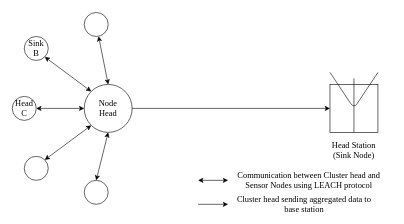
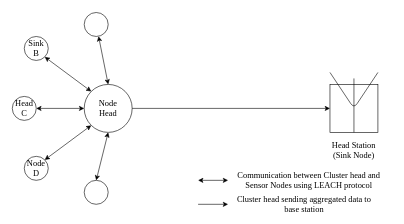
  <mxCell id="0" />
  <mxCell id="1" parent="0" />
  <mxCell id="2" value="" style="ellipse;whiteSpace=wrap;html=1;aspect=fixed;fontFamily=Times New Roman;fontSize=14;" parent="1" vertex="1"><mxGeometry x="140" y="140" width="80" height="80" as="geometry" /></mxCell>
  <mxCell id="3" value="&lt;font style=&quot;font-size: 14px;&quot;&gt;Node Head&lt;/font&gt;" style="text;html=1;strokeColor=none;fillColor=none;align=center;verticalAlign=middle;whiteSpace=wrap;rounded=0;fontFamily=Times New Roman;fontSize=14;" parent="1" vertex="1"><mxGeometry x="160" y="170" width="40" height="20" as="geometry" /></mxCell>
  <mxCell id="4" value="" style="ellipse;whiteSpace=wrap;html=1;aspect=fixed;fontFamily=Times New Roman;fontSize=14;" parent="1" vertex="1"><mxGeometry x="140" y="20" width="40" height="40" as="geometry" /></mxCell>
  <mxCell id="5" value="" style="ellipse;whiteSpace=wrap;html=1;aspect=fixed;fontFamily=Times New Roman;fontSize=14;" parent="1" vertex="1"><mxGeometry x="20" y="160" width="40" height="40" as="geometry" /></mxCell>
  <mxCell id="6" value="" style="ellipse;whiteSpace=wrap;html=1;aspect=fixed;fontFamily=Times New Roman;fontSize=14;" parent="1" vertex="1"><mxGeometry x="40" y="260" width="40" height="40" as="geometry" /></mxCell>
  <mxCell id="7" value="" style="ellipse;whiteSpace=wrap;html=1;aspect=fixed;fontFamily=Times New Roman;fontSize=14;" parent="1" vertex="1"><mxGeometry x="140" y="300" width="40" height="40" as="geometry" /></mxCell>
  <mxCell id="8" value="" style="ellipse;whiteSpace=wrap;html=1;aspect=fixed;fontFamily=Times New Roman;fontSize=14;" parent="1" vertex="1"><mxGeometry x="40" y="60" width="40" height="40" as="geometry" /></mxCell>
  <mxCell id="9" value="" style="endArrow=classic;startArrow=classic;html=1;entryX=0.5;entryY=1;entryDx=0;entryDy=0;exitX=0.5;exitY=0;exitDx=0;exitDy=0;fontFamily=Times New Roman;fontSize=14;" parent="1" source="7" target="2" edge="1"><mxGeometry width="50" height="50" relative="1" as="geometry"><mxPoint x="20" y="390" as="sourcePoint" /><mxPoint x="120" y="280" as="targetPoint" /></mxGeometry></mxCell>
  <mxCell id="10" value="" style="endArrow=classic;startArrow=classic;html=1;entryX=0;entryY=1;entryDx=0;entryDy=0;exitX=1;exitY=0;exitDx=0;exitDy=0;fontFamily=Times New Roman;fontSize=14;" parent="1" source="6" target="2" edge="1"><mxGeometry width="50" height="50" relative="1" as="geometry"><mxPoint x="100" y="260" as="sourcePoint" /><mxPoint x="140" y="230" as="targetPoint" /></mxGeometry></mxCell>
  <mxCell id="11" value="" style="endArrow=classic;startArrow=classic;html=1;entryX=0;entryY=0.5;entryDx=0;entryDy=0;exitX=1;exitY=0.5;exitDx=0;exitDy=0;fontFamily=Times New Roman;fontSize=14;" parent="1" source="5" target="2" edge="1"><mxGeometry width="50" height="50" relative="1" as="geometry"><mxPoint x="70" y="200" as="sourcePoint" /><mxPoint x="120" y="150" as="targetPoint" /></mxGeometry></mxCell>
  <mxCell id="12" value="" style="endArrow=classic;startArrow=classic;html=1;entryX=0.5;entryY=0;entryDx=0;entryDy=0;fontFamily=Times New Roman;fontSize=14;" parent="1" source="4" target="2" edge="1"><mxGeometry width="50" height="50" relative="1" as="geometry"><mxPoint x="90" y="140" as="sourcePoint" /><mxPoint x="140" y="90" as="targetPoint" /></mxGeometry></mxCell>
  <mxCell id="13" value="" style="endArrow=classic;startArrow=classic;html=1;entryX=0;entryY=0;entryDx=0;entryDy=0;exitX=1;exitY=1;exitDx=0;exitDy=0;fontFamily=Times New Roman;fontSize=14;" parent="1" source="8" target="2" edge="1"><mxGeometry width="50" height="50" relative="1" as="geometry"><mxPoint x="80" y="140" as="sourcePoint" /><mxPoint x="130" y="90" as="targetPoint" /></mxGeometry></mxCell>
  <mxCell id="14" value="&lt;font style=&quot;font-size: 14px;&quot;&gt;Sink B&lt;/font&gt;&lt;br style=&quot;font-size: 14px;&quot;&gt;" style="text;html=1;strokeColor=none;fillColor=none;align=center;verticalAlign=middle;whiteSpace=wrap;rounded=0;fontFamily=Times New Roman;fontSize=14;" parent="1" vertex="1"><mxGeometry x="40" y="70" width="40" height="20" as="geometry" /></mxCell>
  <mxCell id="15" value="&lt;font style=&quot;font-size: 14px;&quot;&gt;Head C&lt;/font&gt;&lt;br style=&quot;font-size: 14px;&quot;&gt;" style="text;html=1;strokeColor=none;fillColor=none;align=center;verticalAlign=middle;whiteSpace=wrap;rounded=0;fontFamily=Times New Roman;fontSize=14;" parent="1" vertex="1"><mxGeometry x="20" y="170" width="40" height="20" as="geometry" /></mxCell>
+ <mxCell id="16" value="&lt;font style=&quot;font-size: 14px;&quot;&gt;Node D&lt;/font&gt;&lt;br style=&quot;font-size: 14px;&quot;&gt;" style="text;html=1;strokeColor=none;fillColor=none;align=center;verticalAlign=middle;whiteSpace=wrap;rounded=0;fontFamily=Times New Roman;fontSize=14;" parent="1" vertex="1"><mxGeometry x="40" y="270" width="40" height="20" as="geometry" /></mxCell>
  <mxCell id="17" value="" style="whiteSpace=wrap;html=1;aspect=fixed;fontFamily=Times New Roman;fontSize=14;" parent="1" vertex="1"><mxGeometry x="550" y="140" width="80" height="80" as="geometry" /></mxCell>
  <mxCell id="18" value="" style="endArrow=none;html=1;fontFamily=Times New Roman;fontSize=14;" parent="1" edge="1"><mxGeometry width="50" height="50" relative="1" as="geometry"><mxPoint x="550" y="120" as="sourcePoint" /><mxPoint x="630" y="120" as="targetPoint" /><Array as="points"><mxPoint x="590" y="180" /></Array></mxGeometry></mxCell>
  <mxCell id="19" value="" style="endArrow=none;html=1;entryX=0.5;entryY=1;entryDx=0;entryDy=0;fontFamily=Times New Roman;fontSize=14;" parent="1" target="17" edge="1"><mxGeometry width="50" height="50" relative="1" as="geometry"><mxPoint x="590" y="130" as="sourcePoint" /><mxPoint x="590" y="215" as="targetPoint" /></mxGeometry></mxCell>
  <mxCell id="20" value="&lt;font style=&quot;font-size: 14px;&quot;&gt;Head Station (Sink Node)&lt;/font&gt;" style="text;html=1;strokeColor=none;fillColor=none;align=center;verticalAlign=middle;whiteSpace=wrap;rounded=0;fontFamily=Times New Roman;fontSize=14;" parent="1" vertex="1"><mxGeometry x="540" y="240" width="100" height="20" as="geometry" /></mxCell>
  <mxCell id="21" value="" style="endArrow=classic;html=1;entryX=0;entryY=0.5;entryDx=0;entryDy=0;exitX=1;exitY=0.5;exitDx=0;exitDy=0;fontFamily=Times New Roman;fontSize=14;" parent="1" source="2" target="17" edge="1"><mxGeometry width="50" height="50" relative="1" as="geometry"><mxPoint x="20" y="410" as="sourcePoint" /><mxPoint x="70" y="360" as="targetPoint" /></mxGeometry></mxCell>
  <mxCell id="22" value="" style="endArrow=classic;startArrow=classic;html=1;fontFamily=Times New Roman;fontSize=14;" parent="1" edge="1"><mxGeometry width="50" height="50" relative="1" as="geometry"><mxPoint x="330" y="300" as="sourcePoint" /><mxPoint x="380" y="300" as="targetPoint" /></mxGeometry></mxCell>
  <mxCell id="23" value="&lt;p style=&quot;text-align: center; font-size: 14px;&quot;&gt;&lt;font style=&quot;font-size: 14px;&quot;&gt;Communication between Cluster head and Sensor Nodes using LEACH protocol&lt;/font&gt;&lt;/p&gt;" style="text;html=1;strokeColor=none;fillColor=none;align=center;verticalAlign=middle;whiteSpace=wrap;rounded=0;fontFamily=Times New Roman;fontSize=14;" parent="1" vertex="1"><mxGeometry x="380" y="280" width="270" height="40" as="geometry" /></mxCell>
  <mxCell id="24" value="" style="endArrow=classic;html=1;fontFamily=Times New Roman;fontSize=14;" parent="1" edge="1"><mxGeometry width="50" height="50" relative="1" as="geometry"><mxPoint x="330" y="340" as="sourcePoint" /><mxPoint x="380" y="340" as="targetPoint" /></mxGeometry></mxCell>
  <mxCell id="25" value="&lt;font style=&quot;font-size: 14px&quot;&gt;Cluster head sending aggregated&amp;nbsp;data to &lt;br&gt;base station&lt;/font&gt;" style="text;html=1;strokeColor=none;fillColor=none;align=center;verticalAlign=middle;whiteSpace=wrap;rounded=0;opacity=0;fontFamily=Times New Roman;fontSize=14;" parent="1" vertex="1"><mxGeometry x="362" y="331" width="290" height="20" as="geometry" /></mxCell>
